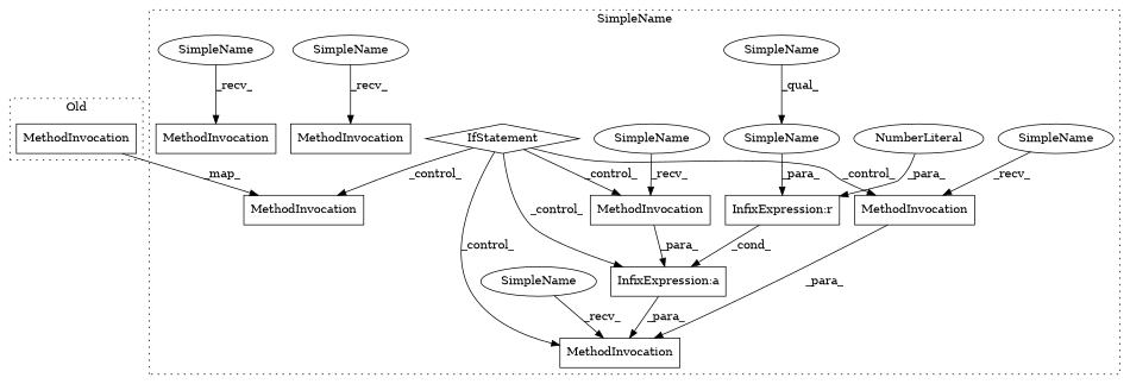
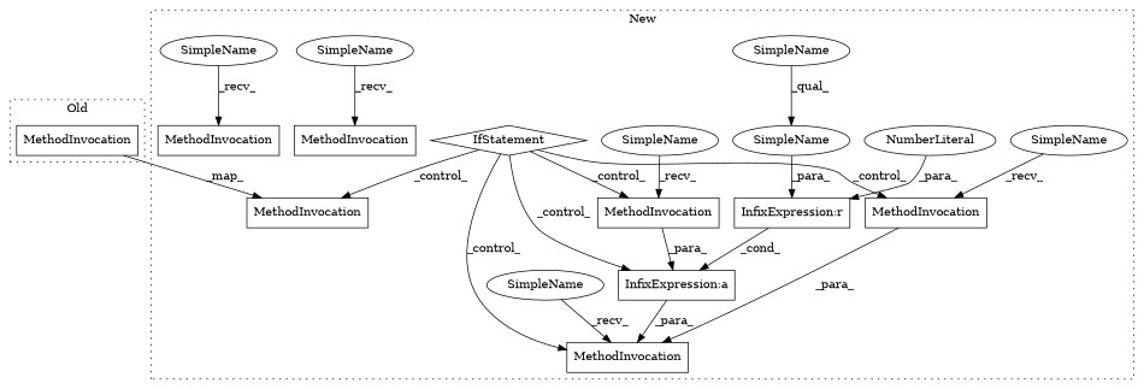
  digraph {
    node [a=32 l="5,1" s=13686 shape=box]
    n1 [a=25 l="9,2" label=IfStatement s="13677,13701" shape=diamond]
    n2 [l=9 label=MethodInvocation s=14136]
    n3 [l=9 label=MethodInvocation s=13507]
    n4 [label=MethodInvocation s="14127,14203"]
    n5 [l="8,1" label=MethodInvocation s="14193,14202"]
    n6 [label=MethodInvocation s="13720,13785"]
    n7 [label=MethodInvocation s="13581,13666"]
    n8 [a=34 l=1 label=NumberLiteral s=13700 shape=ellipse]
    n9 [a=42 l=3 label=SimpleName s=14132 shape=ellipse]
    n10 [a=42 l=4 label=SimpleName shape=ellipse]
    n11 [a=42 l=6 label=SimpleName s=14120 shape=ellipse]
    n12 [a=42 l=2 label=SimpleName s=14190 shape=ellipse]
    n13 [a=42 l=3 label=SimpleName s=13503 shape=ellipse]
    n14 [a=42 l=6 label=SimpleName s=13574 shape=ellipse]
    n15 [a=42 l=10 label=SimpleName shape=ellipse]
    n16 [a=27 l=-13 label="InfixExpression:a" s=14145]
    n17 [a=27 l=4 label="InfixExpression:r" s=13696]
    n18 [label=MethodInvocation s="10626,10708"]
    subgraph cluster_1 {
-     label=SimpleName
+     label=New
      style=dotted
      n1
      n2
      n3
      n4
      n5
      n6
      n7
      n8
      n9
      n10
      n11
      n12
      n13
      n14
      n15
      n16
      n17
    }
    subgraph cluster_2 {
      label=Old
      style=dotted
      n18
    }
    n1 -> n2 [label=_control_]
    n1 -> n4 [label=_control_]
    n1 -> n5 [label=_control_]
    n1 -> n6 [label=_control_]
    n1 -> n16 [label=_control_]
    n2 -> n16 [label=_para_]
    n5 -> n4 [label=_para_]
    n8 -> n17 [label=_para_]
    n9 -> n2 [label=_recv_]
    n10 -> n15 [label=_qual_]
    n11 -> n4 [label=_recv_]
    n12 -> n5 [label=_recv_]
    n13 -> n3 [label=_recv_]
    n14 -> n7 [label=_recv_]
    n15 -> n17 [label=_para_]
    n16 -> n4 [label=_para_]
    n17 -> n16 [label=_cond_]
    n18 -> n6 [label=_map_]
  }
